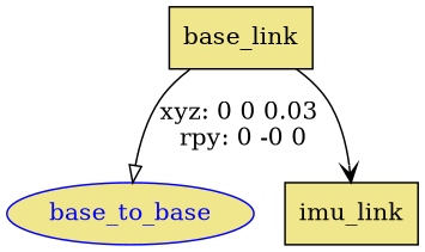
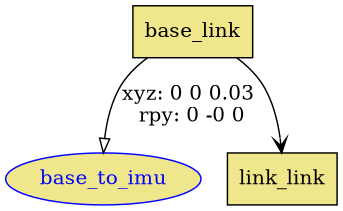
  digraph {
    node [fillcolor=khaki shape=box style=filled]
    edge [style=solid]
    n1 [label=base_link]
-   base_to_imu [color=blue fontcolor=blue shape=ellipse label=base_to_base]
-   n3 [label=imu_link]
+   base_to_imu [color=blue fontcolor=blue shape=ellipse]
+   n3 [label=link_link]
    n1 -> base_to_imu [arrowhead=onormal label="xyz: 0 0 0.03 \nrpy: 0 -0 0"]
    n1 -> n3 [arrowhead=vee]
  }
